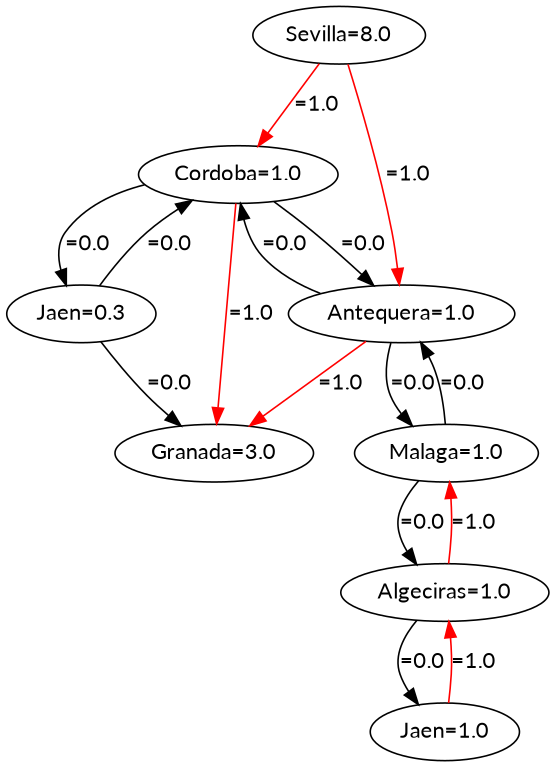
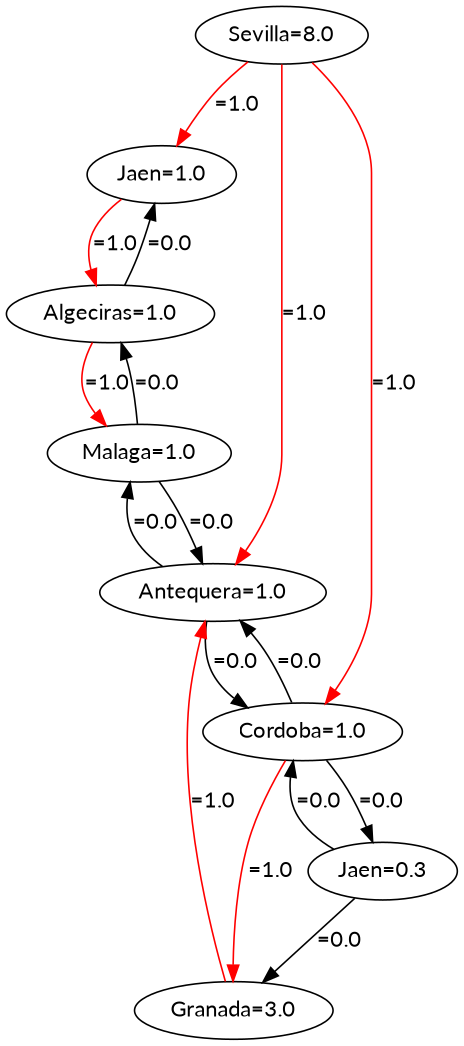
  strict digraph {
    fontname=Lato
    node [fontname=Lato]
    edge [fontname=Lato]
    n1 [label="Sevilla=8.0"]
    n2 [label="Jaen=1.0"]
    n3 [label="Cordoba=1.0"]
    n4 [label="Antequera=1.0"]
    n5 [label="Algeciras=1.0"]
    n6 [label="Jaen=0.3"]
    n7 [label="Granada=3.0"]
    n8 [label="Malaga=1.0"]
+   n1 -> n2 [color=red label="=1.0"]
    n1 -> n3 [color=red label="=1.0"]
    n1 -> n4 [color=red label="=1.0"]
    n2 -> n5 [color=red label="=1.0"]
    n3 -> n4 [label="=0.0"]
    n3 -> n6 [label="=0.0"]
    n3 -> n7 [color=red label="=1.0"]
    n4 -> n3 [label="=0.0"]
-   n4 -> n7 [color=red label="=1.0"]
+   n7 -> n4 [color=red label="=1.0"]
    n4 -> n8 [label="=0.0"]
    n5 -> n2 [label="=0.0"]
    n5 -> n8 [color=red label="=1.0"]
    n6 -> n3 [label="=0.0"]
    n6 -> n7 [label="=0.0"]
    n8 -> n4 [label="=0.0"]
    n8 -> n5 [label="=0.0"]
  }
